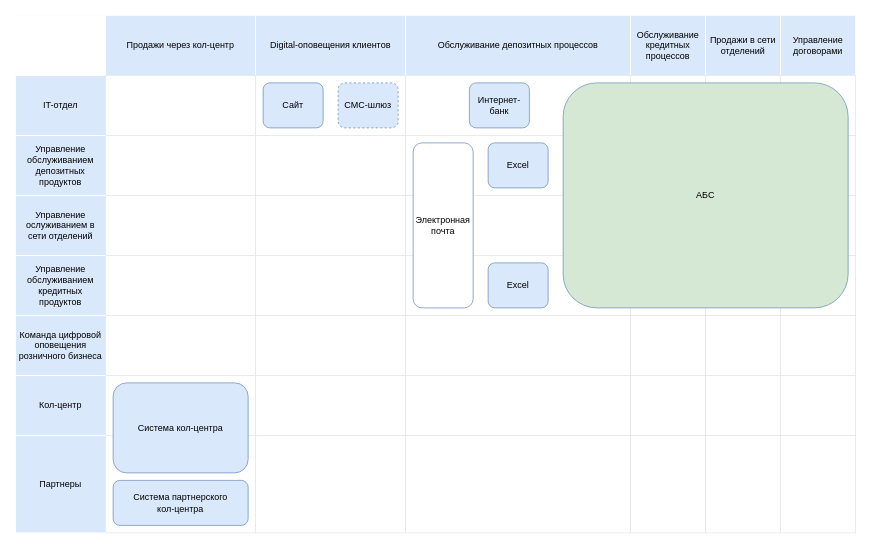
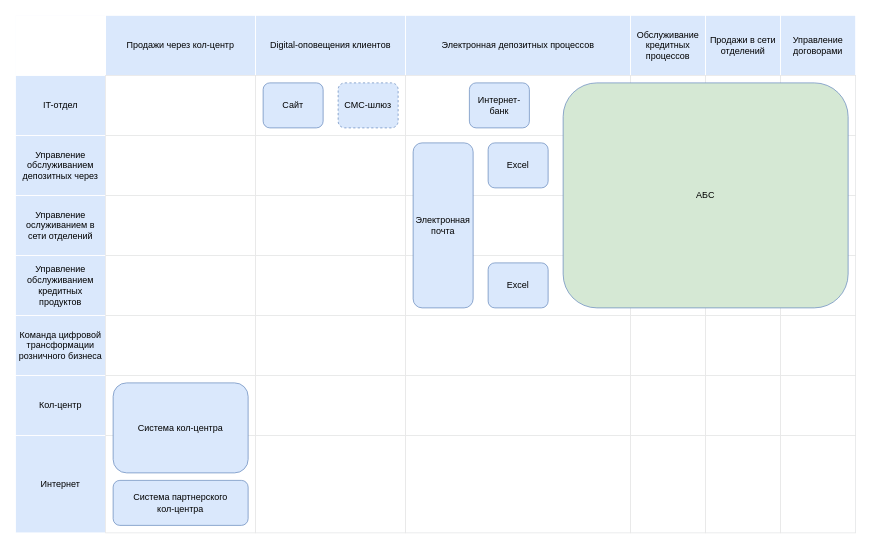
  <mxCell id="0" />
  <mxCell id="1" parent="0" />
  <mxCell id="2" value="" style="childLayout=tableLayout;recursiveResize=0;shadow=0;fillColor=#dae8fc;strokeColor=none;perimeterSpacing=0;" parent="1" vertex="1"><mxGeometry x="20" y="20" width="1120.0" height="690" as="geometry" /></mxCell>
  <mxCell id="3" value="" style="shape=tableRow;horizontal=0;startSize=0;swimlaneHead=0;swimlaneBody=0;top=0;left=0;bottom=0;right=0;dropTarget=0;collapsible=0;recursiveResize=0;expand=0;fontStyle=0;fillColor=none;strokeColor=inherit;" parent="2" vertex="1"><mxGeometry width="1120.0" height="80" as="geometry" /></mxCell>
  <mxCell id="4" value="" style="connectable=0;recursiveResize=0;align=center;whiteSpace=wrap;html=1;strokeColor=#FFFFFF;" parent="3" vertex="1"><mxGeometry width="120" height="80" as="geometry"><mxRectangle width="120" height="80" as="alternateBounds" /></mxGeometry></mxCell>
  <mxCell id="5" value="Продажи через кол-центр" style="connectable=0;recursiveResize=0;strokeColor=#FFFFFF;fillColor=none;align=center;whiteSpace=wrap;html=1;" parent="3" vertex="1"><mxGeometry x="120" width="200" height="80" as="geometry"><mxRectangle width="200" height="80" as="alternateBounds" /></mxGeometry></mxCell>
  <mxCell id="6" value="Digital-оповещения клиентов" style="connectable=0;recursiveResize=0;strokeColor=#FFFFFF;fillColor=none;align=center;whiteSpace=wrap;html=1;" parent="3" vertex="1"><mxGeometry x="320" width="200" height="80" as="geometry"><mxRectangle width="200" height="80" as="alternateBounds" /></mxGeometry></mxCell>
- <mxCell id="7" value="Обслуживание депозитных процессов" style="connectable=0;recursiveResize=0;strokeColor=#FFFFFF;fillColor=none;align=center;whiteSpace=wrap;html=1;" parent="3" vertex="1"><mxGeometry x="520" width="300" height="80" as="geometry"><mxRectangle width="300" height="80" as="alternateBounds" /></mxGeometry></mxCell>
+ <mxCell id="7" value="Электронная депозитных процессов" style="connectable=0;recursiveResize=0;strokeColor=#FFFFFF;fillColor=none;align=center;whiteSpace=wrap;html=1;" parent="3" vertex="1"><mxGeometry x="520" width="300" height="80" as="geometry"><mxRectangle width="300" height="80" as="alternateBounds" /></mxGeometry></mxCell>
  <mxCell id="8" value="Обслуживание кредитных процессов" style="connectable=0;recursiveResize=0;strokeColor=#FFFFFF;fillColor=none;align=center;whiteSpace=wrap;html=1;" parent="3" vertex="1"><mxGeometry x="820" width="100" height="80" as="geometry"><mxRectangle width="100" height="80" as="alternateBounds" /></mxGeometry></mxCell>
  <mxCell id="9" value="Продажи в сети отделений" style="connectable=0;recursiveResize=0;strokeColor=#FFFFFF;fillColor=none;align=center;whiteSpace=wrap;html=1;" parent="3" vertex="1"><mxGeometry x="920" width="100" height="80" as="geometry"><mxRectangle width="100" height="80" as="alternateBounds" /></mxGeometry></mxCell>
  <mxCell id="10" value="Управление договорами" style="connectable=0;recursiveResize=0;strokeColor=#FFFFFF;fillColor=none;align=center;whiteSpace=wrap;html=1;" parent="3" vertex="1"><mxGeometry x="1020" width="100" height="80" as="geometry"><mxRectangle width="100" height="80" as="alternateBounds" /></mxGeometry></mxCell>
  <mxCell id="11" style="shape=tableRow;horizontal=0;startSize=0;swimlaneHead=0;swimlaneBody=0;top=0;left=0;bottom=0;right=0;dropTarget=0;collapsible=0;recursiveResize=0;expand=0;fontStyle=0;fillColor=none;strokeColor=inherit;" parent="2" vertex="1"><mxGeometry y="80" width="1120.0" height="80" as="geometry" /></mxCell>
  <mxCell id="12" value="IT-отдел" style="connectable=0;recursiveResize=0;strokeColor=#FFFFFF;fillColor=none;align=center;whiteSpace=wrap;html=1;" parent="11" vertex="1"><mxGeometry width="120" height="80" as="geometry"><mxRectangle width="120" height="80" as="alternateBounds" /></mxGeometry></mxCell>
  <mxCell id="13" style="connectable=0;recursiveResize=0;align=center;whiteSpace=wrap;html=1;strokeColor=#E6E6E6;" parent="11" vertex="1"><mxGeometry x="120" width="200" height="80" as="geometry"><mxRectangle width="200" height="80" as="alternateBounds" /></mxGeometry></mxCell>
  <mxCell id="14" style="connectable=0;recursiveResize=0;align=center;whiteSpace=wrap;html=1;strokeColor=#E6E6E6;" parent="11" vertex="1"><mxGeometry x="320" width="200" height="80" as="geometry"><mxRectangle width="200" height="80" as="alternateBounds" /></mxGeometry></mxCell>
  <mxCell id="15" style="connectable=0;recursiveResize=0;align=center;whiteSpace=wrap;html=1;strokeColor=#E6E6E6;" parent="11" vertex="1"><mxGeometry x="520" width="300" height="80" as="geometry"><mxRectangle width="300" height="80" as="alternateBounds" /></mxGeometry></mxCell>
  <mxCell id="16" style="connectable=0;recursiveResize=0;align=center;whiteSpace=wrap;html=1;strokeColor=#E6E6E6;" parent="11" vertex="1"><mxGeometry x="820" width="100" height="80" as="geometry"><mxRectangle width="100" height="80" as="alternateBounds" /></mxGeometry></mxCell>
  <mxCell id="17" style="connectable=0;recursiveResize=0;align=center;whiteSpace=wrap;html=1;strokeColor=#E6E6E6;" parent="11" vertex="1"><mxGeometry x="920" width="100" height="80" as="geometry"><mxRectangle width="100" height="80" as="alternateBounds" /></mxGeometry></mxCell>
  <mxCell id="18" style="connectable=0;recursiveResize=0;align=center;whiteSpace=wrap;html=1;strokeColor=#E6E6E6;" parent="11" vertex="1"><mxGeometry x="1020" width="100" height="80" as="geometry"><mxRectangle width="100" height="80" as="alternateBounds" /></mxGeometry></mxCell>
  <mxCell id="19" style="shape=tableRow;horizontal=0;startSize=0;swimlaneHead=0;swimlaneBody=0;top=0;left=0;bottom=0;right=0;dropTarget=0;collapsible=0;recursiveResize=0;expand=0;fontStyle=0;fillColor=none;strokeColor=inherit;" parent="2" vertex="1"><mxGeometry y="160" width="1120.0" height="80" as="geometry" /></mxCell>
- <mxCell id="20" value="Управление обслуживанием депозитных продуктов" style="connectable=0;recursiveResize=0;strokeColor=#FFFFFF;fillColor=none;align=center;whiteSpace=wrap;html=1;" parent="19" vertex="1"><mxGeometry width="120" height="80" as="geometry"><mxRectangle width="120" height="80" as="alternateBounds" /></mxGeometry></mxCell>
+ <mxCell id="20" value="Управление обслуживанием депозитных через" style="connectable=0;recursiveResize=0;strokeColor=#FFFFFF;fillColor=none;align=center;whiteSpace=wrap;html=1;" parent="19" vertex="1"><mxGeometry width="120" height="80" as="geometry"><mxRectangle width="120" height="80" as="alternateBounds" /></mxGeometry></mxCell>
  <mxCell id="21" style="connectable=0;recursiveResize=0;align=center;whiteSpace=wrap;html=1;strokeColor=#E6E6E6;" parent="19" vertex="1"><mxGeometry x="120" width="200" height="80" as="geometry"><mxRectangle width="200" height="80" as="alternateBounds" /></mxGeometry></mxCell>
  <mxCell id="22" style="connectable=0;recursiveResize=0;align=center;whiteSpace=wrap;html=1;strokeColor=#E6E6E6;" parent="19" vertex="1"><mxGeometry x="320" width="200" height="80" as="geometry"><mxRectangle width="200" height="80" as="alternateBounds" /></mxGeometry></mxCell>
  <mxCell id="23" style="connectable=0;recursiveResize=0;align=center;whiteSpace=wrap;html=1;strokeColor=#E6E6E6;" parent="19" vertex="1"><mxGeometry x="520" width="300" height="80" as="geometry"><mxRectangle width="300" height="80" as="alternateBounds" /></mxGeometry></mxCell>
  <mxCell id="24" style="connectable=0;recursiveResize=0;align=center;whiteSpace=wrap;html=1;strokeColor=#E6E6E6;" parent="19" vertex="1"><mxGeometry x="820" width="100" height="80" as="geometry"><mxRectangle width="100" height="80" as="alternateBounds" /></mxGeometry></mxCell>
  <mxCell id="25" style="connectable=0;recursiveResize=0;align=center;whiteSpace=wrap;html=1;strokeColor=#E6E6E6;" parent="19" vertex="1"><mxGeometry x="920" width="100" height="80" as="geometry"><mxRectangle width="100" height="80" as="alternateBounds" /></mxGeometry></mxCell>
  <mxCell id="26" style="connectable=0;recursiveResize=0;align=center;whiteSpace=wrap;html=1;strokeColor=#E6E6E6;" parent="19" vertex="1"><mxGeometry x="1020" width="100" height="80" as="geometry"><mxRectangle width="100" height="80" as="alternateBounds" /></mxGeometry></mxCell>
  <mxCell id="27" style="shape=tableRow;horizontal=0;startSize=0;swimlaneHead=0;swimlaneBody=0;top=0;left=0;bottom=0;right=0;dropTarget=0;collapsible=0;recursiveResize=0;expand=0;fontStyle=0;fillColor=none;strokeColor=inherit;" vertex="1" parent="2"><mxGeometry y="240" width="1120.0" height="80" as="geometry" /></mxCell>
  <mxCell id="28" value="Управление ослуживанием в сети отделений" style="connectable=0;recursiveResize=0;strokeColor=#FFFFFF;fillColor=none;align=center;whiteSpace=wrap;html=1;" vertex="1" parent="27"><mxGeometry width="120" height="80" as="geometry"><mxRectangle width="120" height="80" as="alternateBounds" /></mxGeometry></mxCell>
  <mxCell id="29" style="connectable=0;recursiveResize=0;align=center;whiteSpace=wrap;html=1;strokeColor=#E6E6E6;" vertex="1" parent="27"><mxGeometry x="120" width="200" height="80" as="geometry"><mxRectangle width="200" height="80" as="alternateBounds" /></mxGeometry></mxCell>
  <mxCell id="30" style="connectable=0;recursiveResize=0;align=center;whiteSpace=wrap;html=1;strokeColor=#E6E6E6;" vertex="1" parent="27"><mxGeometry x="320" width="200" height="80" as="geometry"><mxRectangle width="200" height="80" as="alternateBounds" /></mxGeometry></mxCell>
  <mxCell id="31" style="connectable=0;recursiveResize=0;align=center;whiteSpace=wrap;html=1;strokeColor=#E6E6E6;" vertex="1" parent="27"><mxGeometry x="520" width="300" height="80" as="geometry"><mxRectangle width="300" height="80" as="alternateBounds" /></mxGeometry></mxCell>
  <mxCell id="32" style="connectable=0;recursiveResize=0;align=center;whiteSpace=wrap;html=1;strokeColor=#E6E6E6;" vertex="1" parent="27"><mxGeometry x="820" width="100" height="80" as="geometry"><mxRectangle width="100" height="80" as="alternateBounds" /></mxGeometry></mxCell>
  <mxCell id="33" style="connectable=0;recursiveResize=0;align=center;whiteSpace=wrap;html=1;strokeColor=#E6E6E6;" vertex="1" parent="27"><mxGeometry x="920" width="100" height="80" as="geometry"><mxRectangle width="100" height="80" as="alternateBounds" /></mxGeometry></mxCell>
  <mxCell id="34" style="connectable=0;recursiveResize=0;align=center;whiteSpace=wrap;html=1;strokeColor=#E6E6E6;" vertex="1" parent="27"><mxGeometry x="1020" width="100" height="80" as="geometry"><mxRectangle width="100" height="80" as="alternateBounds" /></mxGeometry></mxCell>
  <mxCell id="35" style="shape=tableRow;horizontal=0;startSize=0;swimlaneHead=0;swimlaneBody=0;top=0;left=0;bottom=0;right=0;dropTarget=0;collapsible=0;recursiveResize=0;expand=0;fontStyle=0;fillColor=none;strokeColor=inherit;" parent="2" vertex="1"><mxGeometry y="320" width="1120.0" height="80" as="geometry" /></mxCell>
  <mxCell id="36" value="Управление обслуживанием кредитных продуктов" style="connectable=0;recursiveResize=0;strokeColor=#FFFFFF;fillColor=none;align=center;whiteSpace=wrap;html=1;" parent="35" vertex="1"><mxGeometry width="120" height="80" as="geometry"><mxRectangle width="120" height="80" as="alternateBounds" /></mxGeometry></mxCell>
  <mxCell id="37" style="connectable=0;recursiveResize=0;align=center;whiteSpace=wrap;html=1;strokeColor=#E6E6E6;" parent="35" vertex="1"><mxGeometry x="120" width="200" height="80" as="geometry"><mxRectangle width="200" height="80" as="alternateBounds" /></mxGeometry></mxCell>
  <mxCell id="38" style="connectable=0;recursiveResize=0;align=center;whiteSpace=wrap;html=1;strokeColor=#E6E6E6;" parent="35" vertex="1"><mxGeometry x="320" width="200" height="80" as="geometry"><mxRectangle width="200" height="80" as="alternateBounds" /></mxGeometry></mxCell>
  <mxCell id="39" style="connectable=0;recursiveResize=0;align=center;whiteSpace=wrap;html=1;strokeColor=#E6E6E6;" parent="35" vertex="1"><mxGeometry x="520" width="300" height="80" as="geometry"><mxRectangle width="300" height="80" as="alternateBounds" /></mxGeometry></mxCell>
  <mxCell id="40" style="connectable=0;recursiveResize=0;align=center;whiteSpace=wrap;html=1;strokeColor=#E6E6E6;" parent="35" vertex="1"><mxGeometry x="820" width="100" height="80" as="geometry"><mxRectangle width="100" height="80" as="alternateBounds" /></mxGeometry></mxCell>
  <mxCell id="41" style="connectable=0;recursiveResize=0;align=center;whiteSpace=wrap;html=1;strokeColor=#E6E6E6;" parent="35" vertex="1"><mxGeometry x="920" width="100" height="80" as="geometry"><mxRectangle width="100" height="80" as="alternateBounds" /></mxGeometry></mxCell>
  <mxCell id="42" style="connectable=0;recursiveResize=0;align=center;whiteSpace=wrap;html=1;strokeColor=#E6E6E6;" parent="35" vertex="1"><mxGeometry x="1020" width="100" height="80" as="geometry"><mxRectangle width="100" height="80" as="alternateBounds" /></mxGeometry></mxCell>
  <mxCell id="43" style="shape=tableRow;horizontal=0;startSize=0;swimlaneHead=0;swimlaneBody=0;top=0;left=0;bottom=0;right=0;dropTarget=0;collapsible=0;recursiveResize=0;expand=0;fontStyle=0;fillColor=none;strokeColor=inherit;" parent="2" vertex="1"><mxGeometry y="400" width="1120.0" height="80" as="geometry" /></mxCell>
- <mxCell id="44" value="Команда цифровой оповещения розничного бизнеса" style="connectable=0;recursiveResize=0;strokeColor=#FFFFFF;fillColor=none;align=center;whiteSpace=wrap;html=1;" parent="43" vertex="1"><mxGeometry width="120" height="80" as="geometry"><mxRectangle width="120" height="80" as="alternateBounds" /></mxGeometry></mxCell>
+ <mxCell id="44" value="Команда цифровой трансформации розничного бизнеса" style="connectable=0;recursiveResize=0;strokeColor=#FFFFFF;fillColor=none;align=center;whiteSpace=wrap;html=1;" parent="43" vertex="1"><mxGeometry width="120" height="80" as="geometry"><mxRectangle width="120" height="80" as="alternateBounds" /></mxGeometry></mxCell>
  <mxCell id="45" style="connectable=0;recursiveResize=0;align=center;whiteSpace=wrap;html=1;strokeColor=#E6E6E6;" parent="43" vertex="1"><mxGeometry x="120" width="200" height="80" as="geometry"><mxRectangle width="200" height="80" as="alternateBounds" /></mxGeometry></mxCell>
  <mxCell id="46" style="connectable=0;recursiveResize=0;align=center;whiteSpace=wrap;html=1;strokeColor=#E6E6E6;" parent="43" vertex="1"><mxGeometry x="320" width="200" height="80" as="geometry"><mxRectangle width="200" height="80" as="alternateBounds" /></mxGeometry></mxCell>
  <mxCell id="47" style="connectable=0;recursiveResize=0;align=center;whiteSpace=wrap;html=1;strokeColor=#E6E6E6;" parent="43" vertex="1"><mxGeometry x="520" width="300" height="80" as="geometry"><mxRectangle width="300" height="80" as="alternateBounds" /></mxGeometry></mxCell>
  <mxCell id="48" style="connectable=0;recursiveResize=0;align=center;whiteSpace=wrap;html=1;strokeColor=#E6E6E6;" parent="43" vertex="1"><mxGeometry x="820" width="100" height="80" as="geometry"><mxRectangle width="100" height="80" as="alternateBounds" /></mxGeometry></mxCell>
  <mxCell id="49" style="connectable=0;recursiveResize=0;align=center;whiteSpace=wrap;html=1;strokeColor=#E6E6E6;" parent="43" vertex="1"><mxGeometry x="920" width="100" height="80" as="geometry"><mxRectangle width="100" height="80" as="alternateBounds" /></mxGeometry></mxCell>
  <mxCell id="50" style="connectable=0;recursiveResize=0;align=center;whiteSpace=wrap;html=1;strokeColor=#E6E6E6;" parent="43" vertex="1"><mxGeometry x="1020" width="100" height="80" as="geometry"><mxRectangle width="100" height="80" as="alternateBounds" /></mxGeometry></mxCell>
  <mxCell id="51" style="shape=tableRow;horizontal=0;startSize=0;swimlaneHead=0;swimlaneBody=0;top=0;left=0;bottom=0;right=0;dropTarget=0;collapsible=0;recursiveResize=0;expand=0;fontStyle=0;fillColor=none;strokeColor=inherit;" parent="2" vertex="1"><mxGeometry y="480" width="1120.0" height="80" as="geometry" /></mxCell>
  <mxCell id="52" value="Кол-центр" style="connectable=0;recursiveResize=0;strokeColor=#FFFFFF;fillColor=none;align=center;whiteSpace=wrap;html=1;" parent="51" vertex="1"><mxGeometry width="120" height="80" as="geometry"><mxRectangle width="120" height="80" as="alternateBounds" /></mxGeometry></mxCell>
  <mxCell id="53" style="connectable=0;recursiveResize=0;align=center;whiteSpace=wrap;html=1;strokeColor=#E6E6E6;" parent="51" vertex="1"><mxGeometry x="120" width="200" height="80" as="geometry"><mxRectangle width="200" height="80" as="alternateBounds" /></mxGeometry></mxCell>
  <mxCell id="54" style="connectable=0;recursiveResize=0;align=center;whiteSpace=wrap;html=1;strokeColor=#E6E6E6;" parent="51" vertex="1"><mxGeometry x="320" width="200" height="80" as="geometry"><mxRectangle width="200" height="80" as="alternateBounds" /></mxGeometry></mxCell>
  <mxCell id="55" style="connectable=0;recursiveResize=0;align=center;whiteSpace=wrap;html=1;strokeColor=#E6E6E6;" parent="51" vertex="1"><mxGeometry x="520" width="300" height="80" as="geometry"><mxRectangle width="300" height="80" as="alternateBounds" /></mxGeometry></mxCell>
  <mxCell id="56" style="connectable=0;recursiveResize=0;align=center;whiteSpace=wrap;html=1;strokeColor=#E6E6E6;" parent="51" vertex="1"><mxGeometry x="820" width="100" height="80" as="geometry"><mxRectangle width="100" height="80" as="alternateBounds" /></mxGeometry></mxCell>
  <mxCell id="57" style="connectable=0;recursiveResize=0;align=center;whiteSpace=wrap;html=1;strokeColor=#E6E6E6;" parent="51" vertex="1"><mxGeometry x="920" width="100" height="80" as="geometry"><mxRectangle width="100" height="80" as="alternateBounds" /></mxGeometry></mxCell>
  <mxCell id="58" style="connectable=0;recursiveResize=0;align=center;whiteSpace=wrap;html=1;strokeColor=#E6E6E6;" parent="51" vertex="1"><mxGeometry x="1020" width="100" height="80" as="geometry"><mxRectangle width="100" height="80" as="alternateBounds" /></mxGeometry></mxCell>
  <mxCell id="59" style="shape=tableRow;horizontal=0;startSize=0;swimlaneHead=0;swimlaneBody=0;top=0;left=0;bottom=0;right=0;dropTarget=0;collapsible=0;recursiveResize=0;expand=0;fontStyle=0;fillColor=none;strokeColor=inherit;" vertex="1" parent="2"><mxGeometry y="560" width="1120.0" height="130" as="geometry" /></mxCell>
- <mxCell id="60" value="Партнеры" style="connectable=0;recursiveResize=0;strokeColor=#FFFFFF;fillColor=none;align=center;whiteSpace=wrap;html=1;" vertex="1" parent="59"><mxGeometry width="120" height="130" as="geometry"><mxRectangle width="120" height="130" as="alternateBounds" /></mxGeometry></mxCell>
+ <mxCell id="60" value="Интернет" style="connectable=0;recursiveResize=0;strokeColor=#FFFFFF;fillColor=none;align=center;whiteSpace=wrap;html=1;" vertex="1" parent="59"><mxGeometry width="120" height="130" as="geometry"><mxRectangle width="120" height="130" as="alternateBounds" /></mxGeometry></mxCell>
  <mxCell id="61" style="connectable=0;recursiveResize=0;align=center;whiteSpace=wrap;html=1;strokeColor=#E6E6E6;" vertex="1" parent="59"><mxGeometry x="120" width="200" height="130" as="geometry"><mxRectangle width="200" height="130" as="alternateBounds" /></mxGeometry></mxCell>
  <mxCell id="62" style="connectable=0;recursiveResize=0;align=center;whiteSpace=wrap;html=1;strokeColor=#E6E6E6;" vertex="1" parent="59"><mxGeometry x="320" width="200" height="130" as="geometry"><mxRectangle width="200" height="130" as="alternateBounds" /></mxGeometry></mxCell>
  <mxCell id="63" style="connectable=0;recursiveResize=0;align=center;whiteSpace=wrap;html=1;strokeColor=#E6E6E6;" vertex="1" parent="59"><mxGeometry x="520" width="300" height="130" as="geometry"><mxRectangle width="300" height="130" as="alternateBounds" /></mxGeometry></mxCell>
  <mxCell id="64" style="connectable=0;recursiveResize=0;align=center;whiteSpace=wrap;html=1;strokeColor=#E6E6E6;" vertex="1" parent="59"><mxGeometry x="820" width="100" height="130" as="geometry"><mxRectangle width="100" height="130" as="alternateBounds" /></mxGeometry></mxCell>
  <mxCell id="65" style="connectable=0;recursiveResize=0;align=center;whiteSpace=wrap;html=1;strokeColor=#E6E6E6;" vertex="1" parent="59"><mxGeometry x="920" width="100" height="130" as="geometry"><mxRectangle width="100" height="130" as="alternateBounds" /></mxGeometry></mxCell>
  <mxCell id="66" style="connectable=0;recursiveResize=0;align=center;whiteSpace=wrap;html=1;strokeColor=#E6E6E6;" vertex="1" parent="59"><mxGeometry x="1020" width="100" height="130" as="geometry"><mxRectangle width="100" height="130" as="alternateBounds" /></mxGeometry></mxCell>
  <mxCell id="67" value="Интернет-банк" style="rounded=1;whiteSpace=wrap;html=1;fillColor=#dae8fc;strokeColor=#6c8ebf;" parent="1" vertex="1"><mxGeometry x="625" y="110" width="80" height="60" as="geometry" /></mxCell>
  <mxCell id="68" value="АБС" style="rounded=1;whiteSpace=wrap;html=1;fillColor=#d5e8d4;strokeColor=#6c8ebf;" parent="1" vertex="1"><mxGeometry x="750" y="110" width="380" height="300" as="geometry" /></mxCell>
  <mxCell id="69" value="Система кол-центра" style="rounded=1;whiteSpace=wrap;html=1;fillColor=#dae8fc;strokeColor=#6c8ebf;" parent="1" vertex="1"><mxGeometry x="150" y="510" width="180" height="120" as="geometry" /></mxCell>
  <mxCell id="70" value="Система партнерского&lt;div&gt;кол-центра&lt;/div&gt;" style="rounded=1;whiteSpace=wrap;html=1;fillColor=#dae8fc;strokeColor=#6c8ebf;" parent="1" vertex="1"><mxGeometry x="150" y="640" width="180" height="60" as="geometry" /></mxCell>
  <mxCell id="71" value="СМС-шлюз" style="rounded=1;whiteSpace=wrap;html=1;fillColor=#dae8fc;strokeColor=#6c8ebf;dashed=1;" parent="1" vertex="1"><mxGeometry x="450" y="110" width="80" height="60" as="geometry" /></mxCell>
  <mxCell id="72" value="Сайт" style="rounded=1;whiteSpace=wrap;html=1;fillColor=#dae8fc;strokeColor=#6c8ebf;" parent="1" vertex="1"><mxGeometry x="350" y="110" width="80" height="60" as="geometry" /></mxCell>
- <mxCell id="73" value="Электронная почта" style="rounded=1;whiteSpace=wrap;html=1;fillColor=#ffffff;strokeColor=#6c8ebf;" vertex="1" parent="1"><mxGeometry x="550" y="190" width="80" height="220" as="geometry" /></mxCell>
+ <mxCell id="73" value="Электронная почта" style="rounded=1;whiteSpace=wrap;html=1;fillColor=#dae8fc;strokeColor=#6c8ebf;" vertex="1" parent="1"><mxGeometry x="550" y="190" width="80" height="220" as="geometry" /></mxCell>
  <mxCell id="74" value="Excel" style="rounded=1;whiteSpace=wrap;html=1;fillColor=#dae8fc;strokeColor=#6c8ebf;" vertex="1" parent="1"><mxGeometry x="650" y="190" width="80" height="60" as="geometry" /></mxCell>
  <mxCell id="75" value="Excel" style="rounded=1;whiteSpace=wrap;html=1;fillColor=#dae8fc;strokeColor=#6c8ebf;" vertex="1" parent="1"><mxGeometry x="650" y="350" width="80" height="60" as="geometry" /></mxCell>
